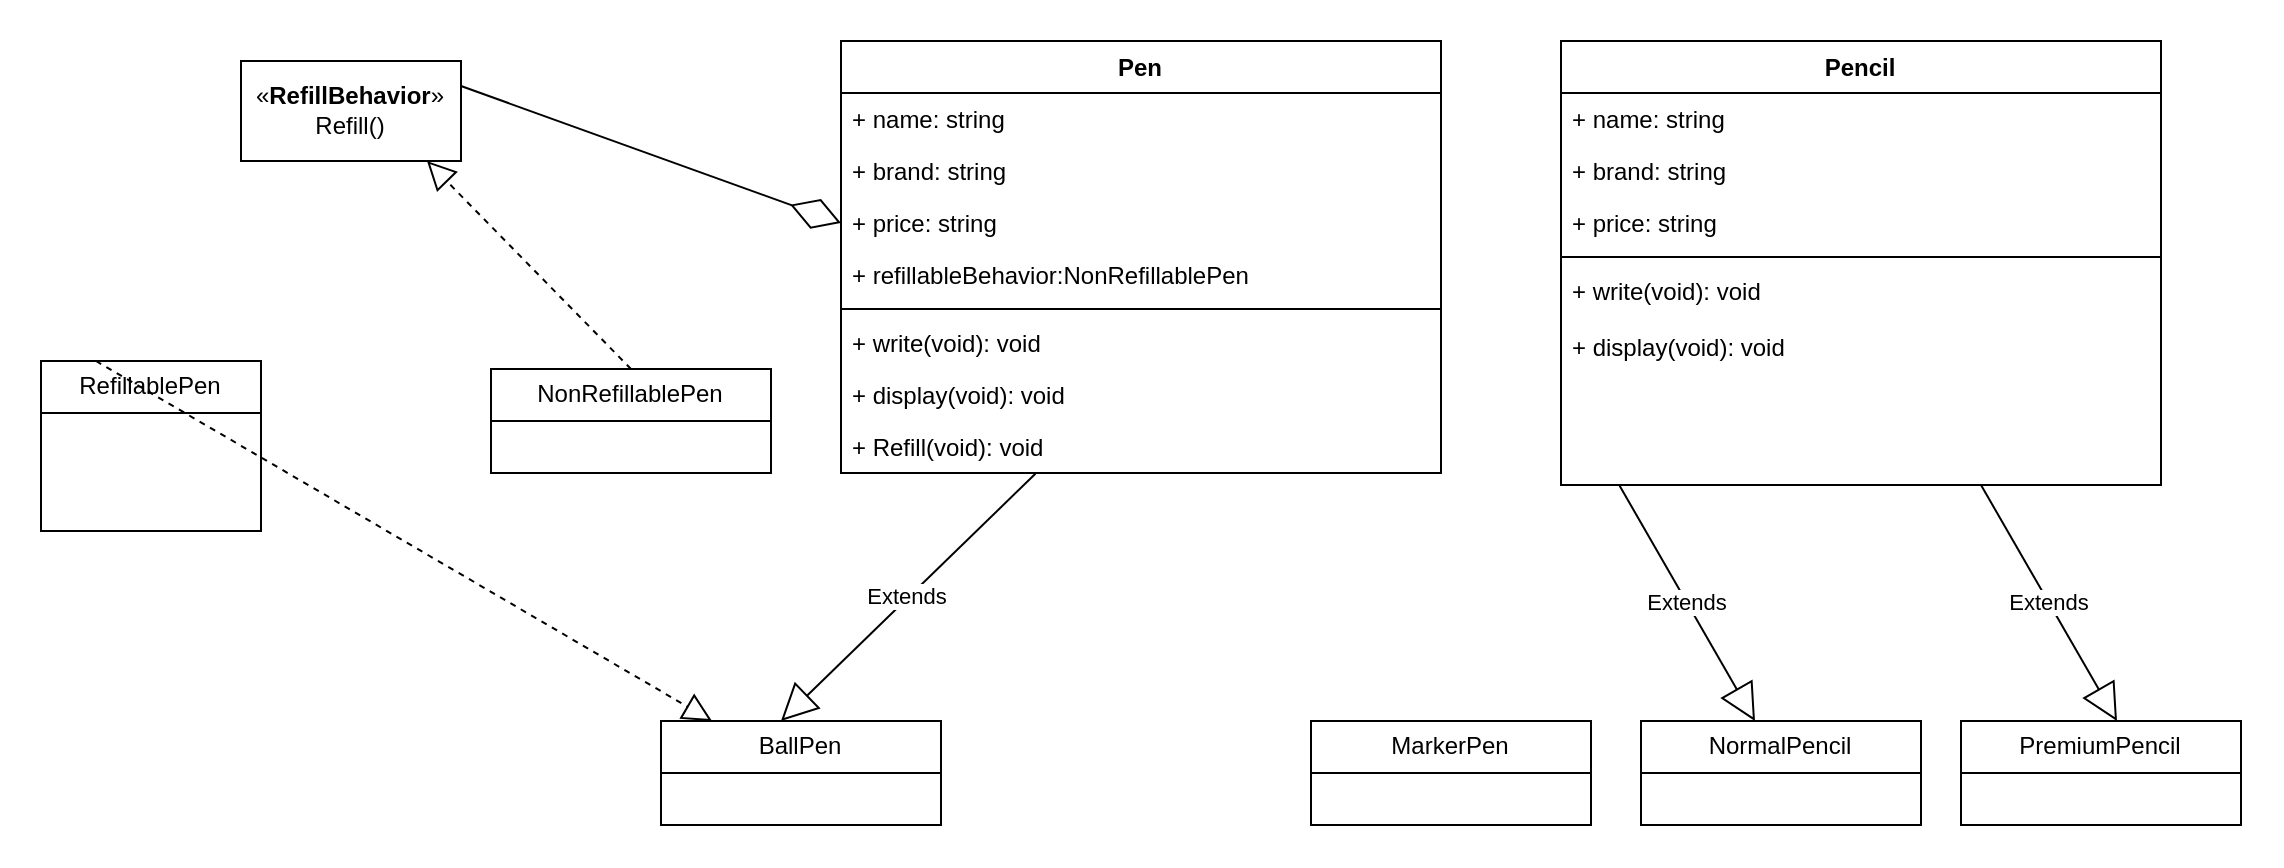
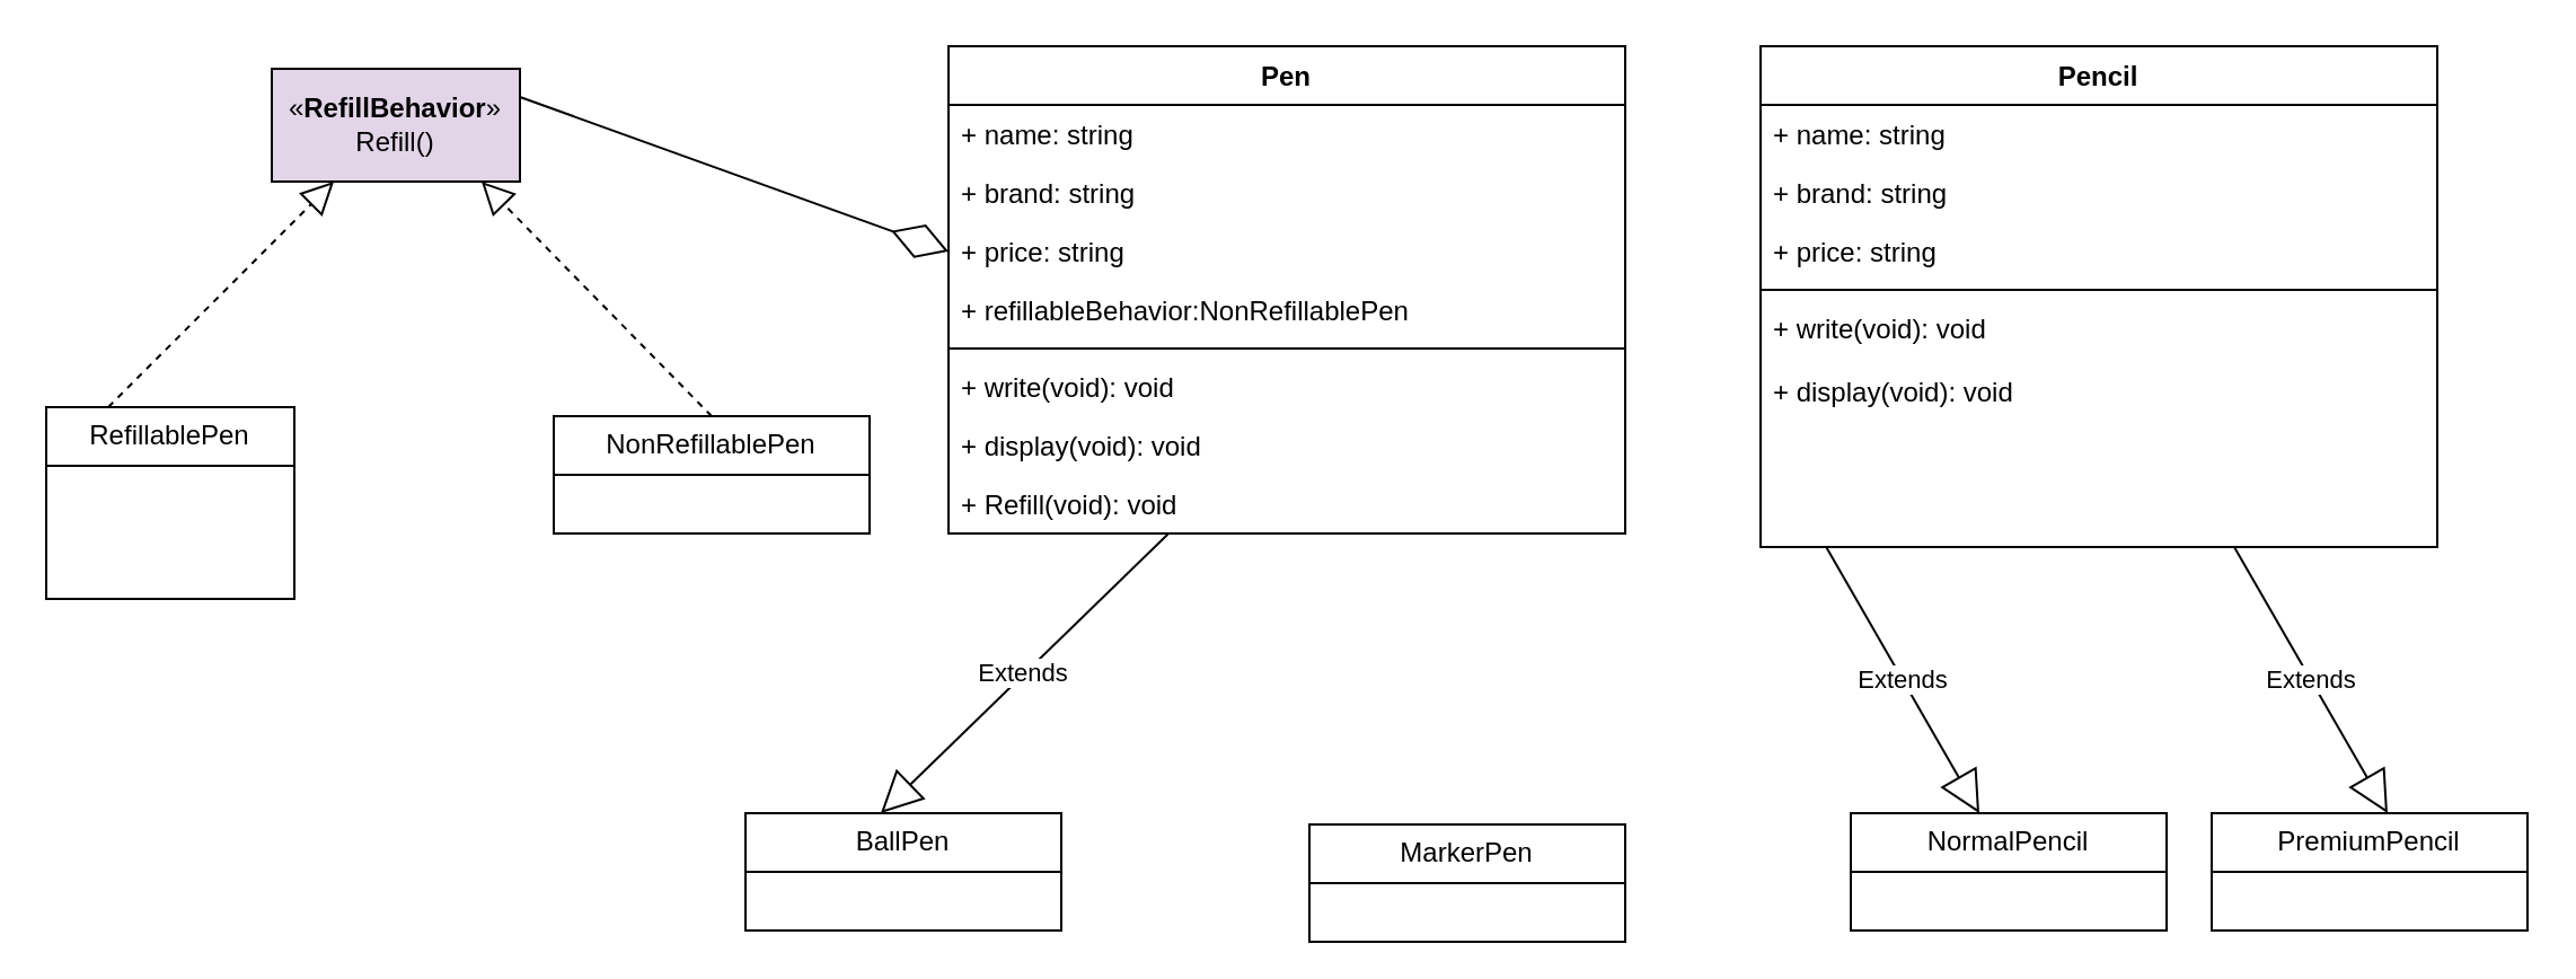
  <mxCell id="0" />
  <mxCell id="1" parent="0" />
  <mxCell id="2" value="Pen" style="swimlane;fontStyle=1;align=center;verticalAlign=top;childLayout=stackLayout;horizontal=1;startSize=26;horizontalStack=0;resizeParent=1;resizeParentMax=0;resizeLast=0;collapsible=1;marginBottom=0;whiteSpace=wrap;html=1;" parent="1" vertex="1"><mxGeometry x="420" y="20" width="300" height="216" as="geometry" /></mxCell>
  <mxCell id="3" value="+ name: string" style="text;strokeColor=none;fillColor=none;align=left;verticalAlign=top;spacingLeft=4;spacingRight=4;overflow=hidden;rotatable=0;points=[[0,0.5],[1,0.5]];portConstraint=eastwest;whiteSpace=wrap;html=1;" parent="2" vertex="1"><mxGeometry y="26" width="300" height="26" as="geometry" /></mxCell>
  <mxCell id="4" value="+ brand: string" style="text;strokeColor=none;fillColor=none;align=left;verticalAlign=top;spacingLeft=4;spacingRight=4;overflow=hidden;rotatable=0;points=[[0,0.5],[1,0.5]];portConstraint=eastwest;whiteSpace=wrap;html=1;" parent="2" vertex="1"><mxGeometry y="52" width="300" height="26" as="geometry" /></mxCell>
  <mxCell id="5" value="+ price: string" style="text;strokeColor=none;fillColor=none;align=left;verticalAlign=top;spacingLeft=4;spacingRight=4;overflow=hidden;rotatable=0;points=[[0,0.5],[1,0.5]];portConstraint=eastwest;whiteSpace=wrap;html=1;" parent="2" vertex="1"><mxGeometry y="78" width="300" height="26" as="geometry" /></mxCell>
  <mxCell id="6" value="+ refillableBehavior:NonRefillablePen" style="text;strokeColor=none;fillColor=none;align=left;verticalAlign=top;spacingLeft=4;spacingRight=4;overflow=hidden;rotatable=0;points=[[0,0.5],[1,0.5]];portConstraint=eastwest;whiteSpace=wrap;html=1;" parent="2" vertex="1"><mxGeometry y="104" width="300" height="26" as="geometry" /></mxCell>
  <mxCell id="7" value="" style="line;strokeWidth=1;fillColor=none;align=left;verticalAlign=middle;spacingTop=-1;spacingLeft=3;spacingRight=3;rotatable=0;labelPosition=right;points=[];portConstraint=eastwest;strokeColor=inherit;" parent="2" vertex="1"><mxGeometry y="130" width="300" height="8" as="geometry" /></mxCell>
  <mxCell id="8" value="+ write(void): void" style="text;strokeColor=none;fillColor=none;align=left;verticalAlign=top;spacingLeft=4;spacingRight=4;overflow=hidden;rotatable=0;points=[[0,0.5],[1,0.5]];portConstraint=eastwest;whiteSpace=wrap;html=1;" parent="2" vertex="1"><mxGeometry y="138" width="300" height="26" as="geometry" /></mxCell>
  <mxCell id="9" value="+ display(void): void" style="text;strokeColor=none;fillColor=none;align=left;verticalAlign=top;spacingLeft=4;spacingRight=4;overflow=hidden;rotatable=0;points=[[0,0.5],[1,0.5]];portConstraint=eastwest;whiteSpace=wrap;html=1;" parent="2" vertex="1"><mxGeometry y="164" width="300" height="26" as="geometry" /></mxCell>
  <mxCell id="10" value="+ Refill(void): void" style="text;strokeColor=none;fillColor=none;align=left;verticalAlign=top;spacingLeft=4;spacingRight=4;overflow=hidden;rotatable=0;points=[[0,0.5],[1,0.5]];portConstraint=eastwest;whiteSpace=wrap;html=1;" parent="2" vertex="1"><mxGeometry y="190" width="300" height="26" as="geometry" /></mxCell>
  <mxCell id="11" value="Extends" style="endArrow=block;endSize=16;endFill=0;html=1;rounded=0;exitX=0.324;exitY=1.015;exitDx=0;exitDy=0;exitPerimeter=0;" parent="1" source="10" edge="1"><mxGeometry width="160" relative="1" as="geometry"><mxPoint x="540" y="270" as="sourcePoint" /><mxPoint x="390" y="360" as="targetPoint" /></mxGeometry></mxCell>
  <mxCell id="12" value="BallPen" style="swimlane;fontStyle=0;childLayout=stackLayout;horizontal=1;startSize=26;fillColor=none;horizontalStack=0;resizeParent=1;resizeParentMax=0;resizeLast=0;collapsible=1;marginBottom=0;whiteSpace=wrap;html=1;" parent="1" vertex="1"><mxGeometry x="330" y="360" width="140" height="52" as="geometry" /></mxCell>
- <mxCell id="13" value="MarkerPen" style="swimlane;fontStyle=0;childLayout=stackLayout;horizontal=1;startSize=26;fillColor=none;horizontalStack=0;resizeParent=1;resizeParentMax=0;resizeLast=0;collapsible=1;marginBottom=0;whiteSpace=wrap;html=1;" parent="1" vertex="1"><mxGeometry x="655" y="360" width="140" height="52" as="geometry" /></mxCell>
+ <mxCell id="13" value="MarkerPen" style="swimlane;fontStyle=0;childLayout=stackLayout;horizontal=1;startSize=26;fillColor=none;horizontalStack=0;resizeParent=1;resizeParentMax=0;resizeLast=0;collapsible=1;marginBottom=0;whiteSpace=wrap;html=1;" parent="1" vertex="1"><mxGeometry x="580" y="365" width="140" height="52" as="geometry" /></mxCell>
  <mxCell id="14" value="Pencil" style="swimlane;fontStyle=1;align=center;verticalAlign=top;childLayout=stackLayout;horizontal=1;startSize=26;horizontalStack=0;resizeParent=1;resizeParentMax=0;resizeLast=0;collapsible=1;marginBottom=0;whiteSpace=wrap;html=1;" parent="1" vertex="1"><mxGeometry x="780" y="20" width="300" height="222" as="geometry" /></mxCell>
  <mxCell id="15" value="+ name: string" style="text;strokeColor=none;fillColor=none;align=left;verticalAlign=top;spacingLeft=4;spacingRight=4;overflow=hidden;rotatable=0;points=[[0,0.5],[1,0.5]];portConstraint=eastwest;whiteSpace=wrap;html=1;" parent="14" vertex="1"><mxGeometry y="26" width="300" height="26" as="geometry" /></mxCell>
  <mxCell id="16" value="+ brand: string" style="text;strokeColor=none;fillColor=none;align=left;verticalAlign=top;spacingLeft=4;spacingRight=4;overflow=hidden;rotatable=0;points=[[0,0.5],[1,0.5]];portConstraint=eastwest;whiteSpace=wrap;html=1;" parent="14" vertex="1"><mxGeometry y="52" width="300" height="26" as="geometry" /></mxCell>
  <mxCell id="17" value="+ price: string" style="text;strokeColor=none;fillColor=none;align=left;verticalAlign=top;spacingLeft=4;spacingRight=4;overflow=hidden;rotatable=0;points=[[0,0.5],[1,0.5]];portConstraint=eastwest;whiteSpace=wrap;html=1;" parent="14" vertex="1"><mxGeometry y="78" width="300" height="26" as="geometry" /></mxCell>
  <mxCell id="18" value="" style="line;strokeWidth=1;fillColor=none;align=left;verticalAlign=middle;spacingTop=-1;spacingLeft=3;spacingRight=3;rotatable=0;labelPosition=right;points=[];portConstraint=eastwest;strokeColor=inherit;" parent="14" vertex="1"><mxGeometry y="104" width="300" height="8" as="geometry" /></mxCell>
  <mxCell id="19" value="+ write(void): void" style="text;strokeColor=none;fillColor=none;align=left;verticalAlign=top;spacingLeft=4;spacingRight=4;overflow=hidden;rotatable=0;points=[[0,0.5],[1,0.5]];portConstraint=eastwest;whiteSpace=wrap;html=1;" parent="14" vertex="1"><mxGeometry y="112" width="300" height="28" as="geometry" /></mxCell>
  <mxCell id="20" value="+ display(void): void" style="text;strokeColor=none;fillColor=none;align=left;verticalAlign=top;spacingLeft=4;spacingRight=4;overflow=hidden;rotatable=0;points=[[0,0.5],[1,0.5]];portConstraint=eastwest;whiteSpace=wrap;html=1;" parent="14" vertex="1"><mxGeometry y="140" width="300" height="82" as="geometry" /></mxCell>
  <mxCell id="21" value="NormalPencil" style="swimlane;fontStyle=0;childLayout=stackLayout;horizontal=1;startSize=26;fillColor=none;horizontalStack=0;resizeParent=1;resizeParentMax=0;resizeLast=0;collapsible=1;marginBottom=0;whiteSpace=wrap;html=1;" parent="1" vertex="1"><mxGeometry x="820" y="360" width="140" height="52" as="geometry" /></mxCell>
  <mxCell id="22" value="PremiumPencil" style="swimlane;fontStyle=0;childLayout=stackLayout;horizontal=1;startSize=26;fillColor=none;horizontalStack=0;resizeParent=1;resizeParentMax=0;resizeLast=0;collapsible=1;marginBottom=0;whiteSpace=wrap;html=1;" parent="1" vertex="1"><mxGeometry x="980" y="360" width="140" height="52" as="geometry" /></mxCell>
  <mxCell id="23" value="Extends" style="endArrow=block;endSize=16;endFill=0;html=1;rounded=0;entryX=0.5;entryY=0;entryDx=0;entryDy=0;exitX=0.097;exitY=1;exitDx=0;exitDy=0;exitPerimeter=0;" parent="1" source="20" edge="1"><mxGeometry width="160" relative="1" as="geometry"><mxPoint x="820" y="237" as="sourcePoint" /><mxPoint x="877" y="360" as="targetPoint" /></mxGeometry></mxCell>
  <mxCell id="24" value="Extends" style="endArrow=block;endSize=16;endFill=0;html=1;rounded=0;entryX=0.5;entryY=0;entryDx=0;entryDy=0;exitX=0.097;exitY=1;exitDx=0;exitDy=0;exitPerimeter=0;" parent="1" edge="1"><mxGeometry width="160" relative="1" as="geometry"><mxPoint x="990" y="242" as="sourcePoint" /><mxPoint x="1058" y="360" as="targetPoint" /></mxGeometry></mxCell>
- <mxCell id="25" value="«&lt;b style=&quot;border-color: var(--border-color);&quot;&gt;RefillBehavior&lt;/b&gt;»&lt;br&gt;Refill()" style="html=1;whiteSpace=wrap;" parent="1" vertex="1"><mxGeometry x="120" y="30" width="110" height="50" as="geometry" /></mxCell>
+ <mxCell id="25" value="«&lt;b style=&quot;border-color: var(--border-color);&quot;&gt;RefillBehavior&lt;/b&gt;»&lt;br&gt;Refill()" style="html=1;whiteSpace=wrap;fillColor=#e1d5e7;" parent="1" vertex="1"><mxGeometry x="120" y="30" width="110" height="50" as="geometry" /></mxCell>
  <mxCell id="26" value="RefillablePen" style="swimlane;fontStyle=0;childLayout=stackLayout;horizontal=1;startSize=26;fillColor=none;horizontalStack=0;resizeParent=1;resizeParentMax=0;resizeLast=0;collapsible=1;marginBottom=0;whiteSpace=wrap;html=1;" parent="1" vertex="1"><mxGeometry x="20" y="180" width="110" height="85" as="geometry" /></mxCell>
  <mxCell id="27" value="NonRefillablePen" style="swimlane;fontStyle=0;childLayout=stackLayout;horizontal=1;startSize=26;fillColor=none;horizontalStack=0;resizeParent=1;resizeParentMax=0;resizeLast=0;collapsible=1;marginBottom=0;whiteSpace=wrap;html=1;" parent="1" vertex="1"><mxGeometry x="245" y="184" width="140" height="52" as="geometry" /></mxCell>
- <mxCell id="28" value="" style="endArrow=block;dashed=1;endFill=0;endSize=12;html=1;rounded=0;exitX=0.25;exitY=0;exitDx=0;exitDy=0;" parent="1" source="26" target="12" edge="1"><mxGeometry width="160" relative="1" as="geometry"><mxPoint x="-10" y="150" as="sourcePoint" /><mxPoint x="150" y="150" as="targetPoint" /></mxGeometry></mxCell>
+ <mxCell id="28" value="" style="endArrow=block;dashed=1;endFill=0;endSize=12;html=1;rounded=0;entryX=0.25;entryY=1;entryDx=0;entryDy=0;exitX=0.25;exitY=0;exitDx=0;exitDy=0;" parent="1" source="26" target="25" edge="1"><mxGeometry width="160" relative="1" as="geometry"><mxPoint x="-10" y="150" as="sourcePoint" /><mxPoint x="150" y="150" as="targetPoint" /></mxGeometry></mxCell>
  <mxCell id="29" value="" style="endArrow=block;dashed=1;endFill=0;endSize=12;html=1;rounded=0;entryX=0.25;entryY=1;entryDx=0;entryDy=0;exitX=0.5;exitY=0;exitDx=0;exitDy=0;" parent="1" source="27" edge="1"><mxGeometry width="160" relative="1" as="geometry"><mxPoint x="120" y="180" as="sourcePoint" /><mxPoint x="213" y="80" as="targetPoint" /></mxGeometry></mxCell>
  <mxCell id="30" value="" style="endArrow=diamondThin;endFill=0;endSize=24;html=1;rounded=0;entryX=0;entryY=0.5;entryDx=0;entryDy=0;exitX=1;exitY=0.25;exitDx=0;exitDy=0;" parent="1" source="25" target="5" edge="1"><mxGeometry width="160" relative="1" as="geometry"><mxPoint x="270" y="70" as="sourcePoint" /><mxPoint x="410" y="70" as="targetPoint" /></mxGeometry></mxCell>
